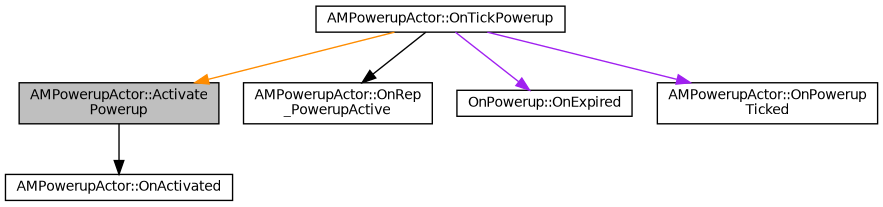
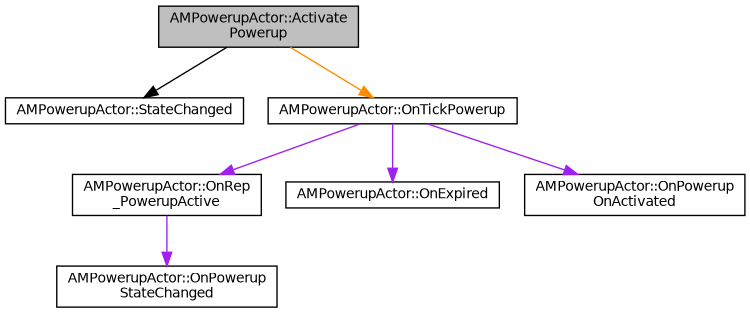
  digraph {
    rankdir=TB
    node [color=black fillcolor=white fontname=Helvetica fontsize=10 shape=record style=filled]
    edge [color=purple fontname=Helvetica fontsize=10 labelfontname=Helvetica labelfontsize=10 style=solid]
    n1 [fillcolor=grey75 fontcolor=black height=0.2 label="AMPowerupActor::Activate\lPowerup" width=0.4]
-   n2 [height=0.2 label="AMPowerupActor::OnActivated" width=0.4]
+   n2 [height=0.2 label="AMPowerupActor::StateChanged" width=0.4]
    n3 [height=0.2 label="AMPowerupActor::OnTickPowerup" width=0.4]
    n4 [height=0.2 label="AMPowerupActor::OnRep\l_PowerupActive" width=0.4]
-   n6 [height=0.2 label="OnPowerup::OnExpired" width=0.4]
-   n7 [height=0.2 label="AMPowerupActor::OnPowerup\lTicked" width=0.4]
+   n5 [height=0.2 label="AMPowerupActor::OnPowerup\lStateChanged" width=0.4]
+   n6 [height=0.2 label="AMPowerupActor::OnExpired" width=0.4]
+   n7 [height=0.2 label="AMPowerupActor::OnPowerup\lOnActivated" width=0.4]
    n1 -> n2 [color=black]
-   n3 -> n1 [color=darkorange]
-   n3 -> n4 [color=black]
+   n1 -> n3 [color=darkorange]
+   n3 -> n4
    n3 -> n6
    n3 -> n7
+   n4 -> n5
  }
